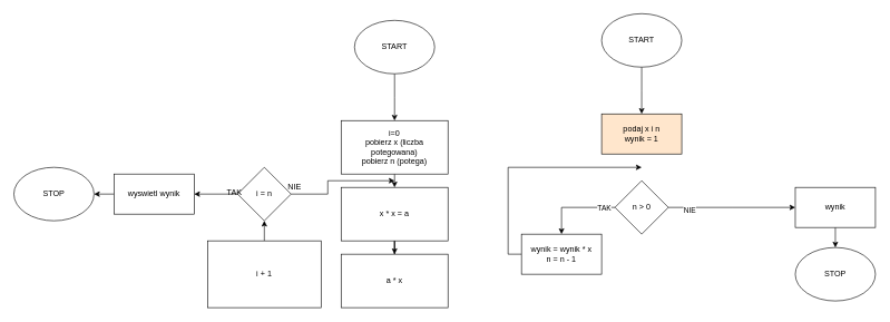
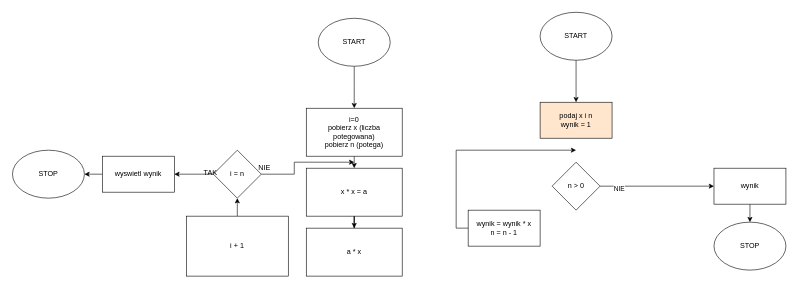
  <mxCell id="0" />
  <mxCell id="1" parent="0" />
  <mxCell id="2" style="edgeStyle=orthogonalEdgeStyle;rounded=0;orthogonalLoop=1;jettySize=auto;html=1;exitX=0.5;exitY=1;exitDx=0;exitDy=0;" edge="1" source="3" parent="1"><mxGeometry relative="1" as="geometry"><mxPoint x="590" y="180" as="targetPoint" /></mxGeometry></mxCell>
  <mxCell id="3" value="START" style="ellipse;whiteSpace=wrap;html=1;" vertex="1" parent="1"><mxGeometry x="530" y="30" width="120" height="80" as="geometry" /></mxCell>
  <mxCell id="4" style="edgeStyle=orthogonalEdgeStyle;rounded=0;orthogonalLoop=1;jettySize=auto;html=1;exitX=0.5;exitY=1;exitDx=0;exitDy=0;" edge="1" parent="1" source="5"><mxGeometry relative="1" as="geometry"><mxPoint x="590" y="280" as="targetPoint" /></mxGeometry></mxCell>
  <mxCell id="5" value="&lt;div&gt;i=0&lt;br&gt;&lt;/div&gt;&lt;div&gt;pobierz x (liczba potegowana)&lt;br&gt;&lt;/div&gt;&lt;div&gt;pobierz n (potega)&lt;br&gt;&lt;/div&gt;" style="rounded=0;whiteSpace=wrap;html=1;" vertex="1" parent="1"><mxGeometry x="510" y="180" width="160" height="80" as="geometry" /></mxCell>
  <mxCell id="6" style="edgeStyle=orthogonalEdgeStyle;rounded=0;orthogonalLoop=1;jettySize=auto;html=1;exitX=0.5;exitY=1;exitDx=0;exitDy=0;" edge="1" parent="1" source="7" target="10"><mxGeometry relative="1" as="geometry"><mxPoint x="590" y="540" as="targetPoint" /></mxGeometry></mxCell>
  <mxCell id="7" value="x * x = a" style="rounded=0;whiteSpace=wrap;html=1;" vertex="1" parent="1"><mxGeometry x="510" y="280" width="160" height="80" as="geometry" /></mxCell>
  <mxCell id="8" style="edgeStyle=orthogonalEdgeStyle;rounded=0;orthogonalLoop=1;jettySize=auto;html=1;exitX=0.5;exitY=0;exitDx=0;exitDy=0;" edge="1" parent="1" source="9"><mxGeometry relative="1" as="geometry"><mxPoint x="395" y="330" as="targetPoint" /></mxGeometry></mxCell>
  <mxCell id="9" value="i + 1" style="rounded=0;whiteSpace=wrap;html=1;" vertex="1" parent="1"><mxGeometry x="310" y="360" width="170" height="100" as="geometry" /></mxCell>
  <mxCell id="10" value="a * x " style="rounded=0;whiteSpace=wrap;html=1;" vertex="1" parent="1"><mxGeometry x="510" y="380" width="160" height="80" as="geometry" /></mxCell>
  <mxCell id="11" style="edgeStyle=orthogonalEdgeStyle;rounded=0;orthogonalLoop=1;jettySize=auto;html=1;exitX=0;exitY=0.5;exitDx=0;exitDy=0;" edge="1" parent="1" source="13"><mxGeometry relative="1" as="geometry"><mxPoint x="290" y="290" as="targetPoint" /><Array as="points"><mxPoint x="350" y="290" /><mxPoint x="350" y="290" /></Array></mxGeometry></mxCell>
  <mxCell id="12" style="edgeStyle=orthogonalEdgeStyle;rounded=0;orthogonalLoop=1;jettySize=auto;html=1;exitX=1;exitY=0.5;exitDx=0;exitDy=0;" edge="1" parent="1" source="13"><mxGeometry relative="1" as="geometry"><mxPoint x="590" y="270" as="targetPoint" /><Array as="points"><mxPoint x="490" y="290" /><mxPoint x="490" y="270" /></Array></mxGeometry></mxCell>
  <mxCell id="13" value="i = n" style="rhombus;whiteSpace=wrap;html=1;" vertex="1" parent="1"><mxGeometry x="355" y="250" width="80" height="80" as="geometry" /></mxCell>
  <mxCell id="14" value="&lt;div&gt;&lt;br&gt;&lt;/div&gt;&lt;div&gt;TAK&lt;br&gt;&lt;/div&gt;" style="text;html=1;align=center;verticalAlign=middle;resizable=0;points=[];autosize=1;strokeColor=none;fillColor=none;" vertex="1" parent="1"><mxGeometry x="330" y="260" width="40" height="40" as="geometry" /></mxCell>
  <mxCell id="15" value="STOP" style="ellipse;whiteSpace=wrap;html=1;" vertex="1" parent="1"><mxGeometry x="20" y="250" width="120" height="80" as="geometry" /></mxCell>
  <mxCell id="16" value="&lt;div&gt;NIE&lt;/div&gt;" style="text;html=1;align=center;verticalAlign=middle;resizable=0;points=[];autosize=1;strokeColor=none;fillColor=none;" vertex="1" parent="1"><mxGeometry x="420" y="265" width="40" height="30" as="geometry" /></mxCell>
  <mxCell id="17" style="edgeStyle=orthogonalEdgeStyle;rounded=0;orthogonalLoop=1;jettySize=auto;html=1;exitX=0;exitY=0.5;exitDx=0;exitDy=0;entryX=1;entryY=0.5;entryDx=0;entryDy=0;" edge="1" parent="1" source="18" target="15"><mxGeometry relative="1" as="geometry" /></mxCell>
  <mxCell id="18" value="wyswietl wynik" style="rounded=0;whiteSpace=wrap;html=1;" vertex="1" parent="1"><mxGeometry x="170" y="260" width="120" height="60" as="geometry" /></mxCell>
  <mxCell id="19" style="edgeStyle=orthogonalEdgeStyle;rounded=0;orthogonalLoop=1;jettySize=auto;html=1;exitX=0.5;exitY=1;exitDx=0;exitDy=0;" edge="1" source="20" parent="1"><mxGeometry relative="1" as="geometry"><mxPoint x="960" y="170" as="targetPoint" /></mxGeometry></mxCell>
  <mxCell id="20" value="START" style="ellipse;whiteSpace=wrap;html=1;" vertex="1" parent="1"><mxGeometry x="900" y="20" width="120" height="80" as="geometry" /></mxCell>
  <mxCell id="21" value="&lt;div&gt;podaj x i n&lt;/div&gt;&lt;div&gt;wynik = 1&lt;br&gt;&lt;/div&gt;" style="rounded=0;whiteSpace=wrap;html=1;fillColor=#ffe6cc;" vertex="1" parent="1"><mxGeometry x="900" y="170" width="120" height="60" as="geometry" /></mxCell>
  <mxCell id="22" style="edgeStyle=orthogonalEdgeStyle;rounded=0;orthogonalLoop=1;jettySize=auto;html=1;exitX=1;exitY=0.5;exitDx=0;exitDy=0;" edge="1" parent="1" source="26"><mxGeometry relative="1" as="geometry"><mxPoint x="1190" y="310" as="targetPoint" /></mxGeometry></mxCell>
  <mxCell id="23" value="NIE" style="edgeLabel;html=1;align=center;verticalAlign=middle;resizable=0;points=[];" vertex="1" connectable="0" parent="22"><mxGeometry x="-0.674" y="-3" relative="1" as="geometry"><mxPoint as="offset" /></mxGeometry></mxCell>
- <mxCell id="24" style="edgeStyle=orthogonalEdgeStyle;rounded=0;orthogonalLoop=1;jettySize=auto;html=1;exitX=0;exitY=0.5;exitDx=0;exitDy=0;entryX=0.5;entryY=0;entryDx=0;entryDy=0;" edge="1" parent="1" source="26" target="31"><mxGeometry relative="1" as="geometry"><mxPoint x="830" y="310" as="targetPoint" /><Array as="points"><mxPoint x="840" y="310" /></Array></mxGeometry></mxCell>
- <mxCell id="25" value="TAK" style="edgeLabel;html=1;align=center;verticalAlign=middle;resizable=0;points=[];" vertex="1" connectable="0" parent="24"><mxGeometry x="-0.711" relative="1" as="geometry"><mxPoint as="offset" /></mxGeometry></mxCell>
  <mxCell id="26" value="n &amp;gt; 0" style="rhombus;whiteSpace=wrap;html=1;" vertex="1" parent="1"><mxGeometry x="920" y="270" width="80" height="80" as="geometry" /></mxCell>
  <mxCell id="27" style="edgeStyle=orthogonalEdgeStyle;rounded=0;orthogonalLoop=1;jettySize=auto;html=1;exitX=0.5;exitY=1;exitDx=0;exitDy=0;entryX=0.5;entryY=0;entryDx=0;entryDy=0;" edge="1" parent="1" source="28" target="29"><mxGeometry relative="1" as="geometry" /></mxCell>
  <mxCell id="28" value="wynik" style="rounded=0;whiteSpace=wrap;html=1;" vertex="1" parent="1"><mxGeometry x="1190" y="280" width="120" height="60" as="geometry" /></mxCell>
  <mxCell id="29" value="STOP" style="ellipse;whiteSpace=wrap;html=1;" vertex="1" parent="1"><mxGeometry x="1190" y="370" width="120" height="80" as="geometry" /></mxCell>
  <mxCell id="30" style="edgeStyle=orthogonalEdgeStyle;rounded=0;orthogonalLoop=1;jettySize=auto;html=1;exitX=0;exitY=0.5;exitDx=0;exitDy=0;" edge="1" parent="1" source="31"><mxGeometry relative="1" as="geometry"><mxPoint x="960" y="250" as="targetPoint" /><Array as="points"><mxPoint x="760" y="380" /><mxPoint x="760" y="250" /><mxPoint x="960" y="250" /></Array></mxGeometry></mxCell>
  <mxCell id="31" value="&lt;div&gt;wynik = wynik * x&lt;/div&gt;&lt;div&gt;n = n - 1&lt;br&gt;&lt;/div&gt;" style="rounded=0;whiteSpace=wrap;html=1;" vertex="1" parent="1"><mxGeometry x="780" y="350" width="120" height="60" as="geometry" /></mxCell>
